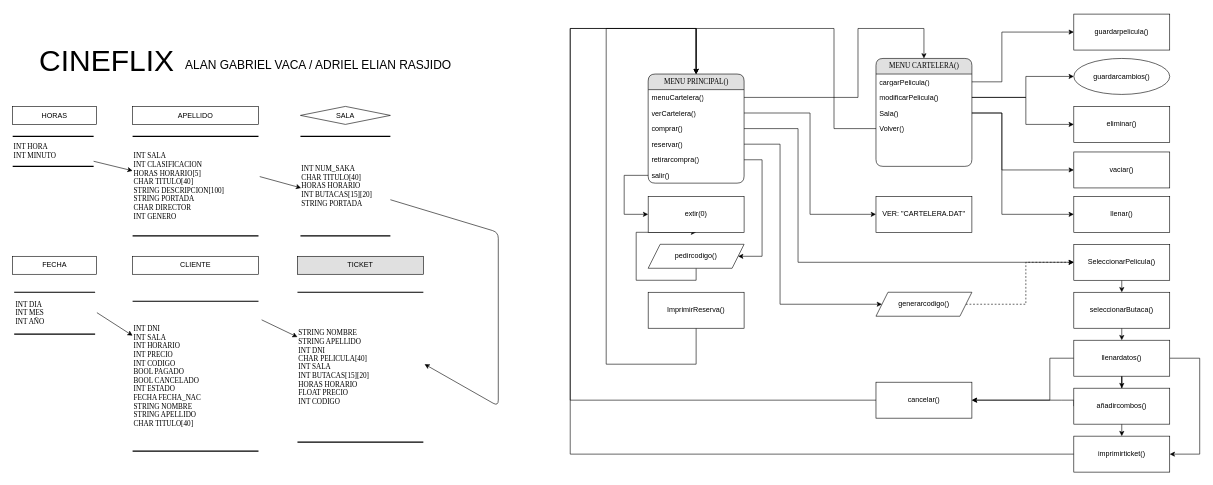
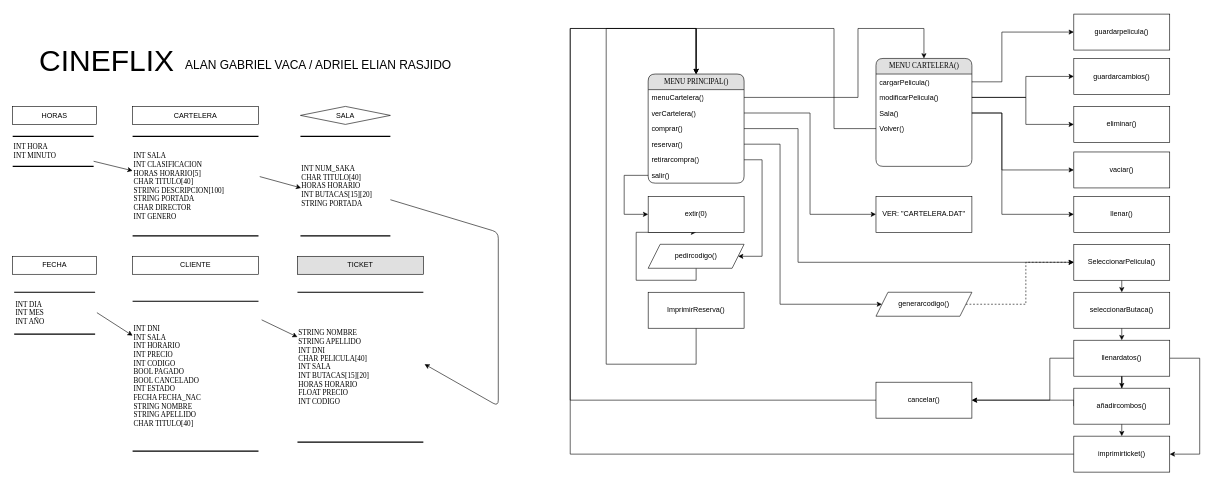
  <mxCell id="0" />
  <mxCell id="1" parent="0" />
  <mxCell id="2" value="INT HORA&lt;br&gt;INT MINUTO" style="html=1;rounded=0;shadow=0;comic=0;labelBackgroundColor=none;strokeWidth=2;fontFamily=Verdana;fontSize=12;align=left;shape=mxgraph.ios7ui.horLines;" parent="1" vertex="1"><mxGeometry x="20" y="224" width="135" height="50" as="geometry" /></mxCell>
  <mxCell id="3" value="INT NUM_SAKA&lt;br&gt;CHAR TITULO[40]&lt;br&gt;HORAS HORARIO&lt;br&gt;INT BUTACAS[15][20]&lt;br&gt;STRING PORTADA" style="html=1;rounded=0;shadow=0;comic=0;labelBackgroundColor=none;strokeWidth=2;fontFamily=Verdana;fontSize=12;align=left;shape=mxgraph.ios7ui.horLines;" vertex="1" parent="1"><mxGeometry x="500" y="224" width="150" height="166" as="geometry" /></mxCell>
  <mxCell id="4" value="INT SALA&lt;br&gt;INT CLASIFICACION&lt;br&gt;HORAS HORARIO[5]&lt;br&gt;CHAR TITULO[40]&lt;br&gt;STRING DESCRIPCION[100]&lt;br&gt;STRING PORTADA&lt;br&gt;CHAR DIRECTOR&lt;br&gt;INT GENERO" style="html=1;rounded=0;shadow=0;comic=0;labelBackgroundColor=none;strokeWidth=2;fontFamily=Verdana;fontSize=12;align=left;shape=mxgraph.ios7ui.horLines;" vertex="1" parent="1"><mxGeometry x="220" y="224" width="210" height="166" as="geometry" /></mxCell>
  <mxCell id="5" value="" style="endArrow=classic;html=1;" edge="1" parent="1" source="2" target="4"><mxGeometry width="50" height="50" relative="1" as="geometry"><mxPoint x="650" y="424" as="sourcePoint" /><mxPoint x="700" y="374" as="targetPoint" /></mxGeometry></mxCell>
  <mxCell id="6" value="" style="endArrow=classic;html=1;exitX=1.01;exitY=0.404;exitDx=0;exitDy=0;exitPerimeter=0;entryX=0.007;entryY=0.518;entryDx=0;entryDy=0;entryPerimeter=0;" edge="1" parent="1" source="4" target="3"><mxGeometry width="50" height="50" relative="1" as="geometry"><mxPoint x="650" y="424" as="sourcePoint" /><mxPoint x="700" y="374" as="targetPoint" /></mxGeometry></mxCell>
  <mxCell id="7" value="INT DNI&lt;br&gt;INT SALA&lt;br&gt;INT HORARIO&lt;br&gt;INT PRECIO&lt;br&gt;INT CODIGO&lt;br&gt;BOOL PAGADO&lt;br&gt;BOOL CANCELADO&lt;br&gt;INT ESTADO&lt;br&gt;FECHA FECHA_NAC&lt;br&gt;STRING NOMBRE&lt;br&gt;STRING APELLIDO&lt;br&gt;CHAR TITULO[40]" style="html=1;rounded=0;shadow=0;comic=0;labelBackgroundColor=none;strokeWidth=2;fontFamily=Verdana;fontSize=12;align=left;shape=mxgraph.ios7ui.horLines;" vertex="1" parent="1"><mxGeometry x="220" y="499" width="210" height="250" as="geometry" /></mxCell>
  <mxCell id="8" value="INT DIA&lt;br&gt;INT MES&lt;br&gt;INT AÑO" style="html=1;rounded=0;shadow=0;comic=0;labelBackgroundColor=none;strokeWidth=2;fontFamily=Verdana;fontSize=12;align=left;shape=mxgraph.ios7ui.horLines;" vertex="1" parent="1"><mxGeometry x="22.5" y="484" width="135" height="70" as="geometry" /></mxCell>
  <mxCell id="9" value="" style="endArrow=classic;html=1;exitX=1.022;exitY=0.486;exitDx=0;exitDy=0;exitPerimeter=0;" edge="1" parent="1" source="8" target="7"><mxGeometry width="50" height="50" relative="1" as="geometry"><mxPoint x="160" y="464" as="sourcePoint" /><mxPoint x="700" y="334" as="targetPoint" /></mxGeometry></mxCell>
  <mxCell id="10" value="MENU PRINCIPAL()" style="swimlane;html=1;fontStyle=0;childLayout=stackLayout;horizontal=1;startSize=26;fillColor=#e0e0e0;horizontalStack=0;resizeParent=1;resizeLast=0;collapsible=1;marginBottom=0;swimlaneFillColor=#ffffff;align=center;rounded=1;shadow=0;comic=0;labelBackgroundColor=none;strokeWidth=1;fontFamily=Verdana;fontSize=12" vertex="1" parent="1"><mxGeometry x="1080" y="120" width="160" height="182" as="geometry" /></mxCell>
  <mxCell id="11" value="menuCartelera()" style="text;html=1;strokeColor=none;fillColor=none;spacingLeft=4;spacingRight=4;whiteSpace=wrap;overflow=hidden;rotatable=0;points=[[0,0.5],[1,0.5]];portConstraint=eastwest;" vertex="1" parent="10"><mxGeometry y="26" width="160" height="26" as="geometry" /></mxCell>
  <mxCell id="12" value="verCartelera()" style="text;html=1;strokeColor=none;fillColor=none;spacingLeft=4;spacingRight=4;whiteSpace=wrap;overflow=hidden;rotatable=0;points=[[0,0.5],[1,0.5]];portConstraint=eastwest;" vertex="1" parent="10"><mxGeometry y="52" width="160" height="26" as="geometry" /></mxCell>
  <mxCell id="13" value="comprar()" style="text;html=1;strokeColor=none;fillColor=none;spacingLeft=4;spacingRight=4;whiteSpace=wrap;overflow=hidden;rotatable=0;points=[[0,0.5],[1,0.5]];portConstraint=eastwest;" vertex="1" parent="10"><mxGeometry y="78" width="160" height="26" as="geometry" /></mxCell>
  <mxCell id="14" value="reservar()" style="text;html=1;strokeColor=none;fillColor=none;spacingLeft=4;spacingRight=4;whiteSpace=wrap;overflow=hidden;rotatable=0;points=[[0,0.5],[1,0.5]];portConstraint=eastwest;" vertex="1" parent="10"><mxGeometry y="104" width="160" height="26" as="geometry" /></mxCell>
  <mxCell id="15" value="retirarcompra()" style="text;html=1;strokeColor=none;fillColor=none;spacingLeft=4;spacingRight=4;whiteSpace=wrap;overflow=hidden;rotatable=0;points=[[0,0.5],[1,0.5]];portConstraint=eastwest;" vertex="1" parent="10"><mxGeometry y="130" width="160" height="26" as="geometry" /></mxCell>
  <mxCell id="16" value="salir()" style="text;html=1;strokeColor=none;fillColor=none;spacingLeft=4;spacingRight=4;whiteSpace=wrap;overflow=hidden;rotatable=0;points=[[0,0.5],[1,0.5]];portConstraint=eastwest;" vertex="1" parent="10"><mxGeometry y="156" width="160" height="26" as="geometry" /></mxCell>
  <mxCell id="17" value="HORAS" style="rounded=0;whiteSpace=wrap;html=1;" vertex="1" parent="1"><mxGeometry x="20" y="174" width="140" height="30" as="geometry" /></mxCell>
- <mxCell id="18" value="APELLIDO" style="rounded=0;whiteSpace=wrap;html=1;" vertex="1" parent="1"><mxGeometry x="220" y="174" width="210" height="30" as="geometry" /></mxCell>
+ <mxCell id="18" value="CARTELERA" style="rounded=0;whiteSpace=wrap;html=1;" vertex="1" parent="1"><mxGeometry x="220" y="174" width="210" height="30" as="geometry" /></mxCell>
  <mxCell id="19" value="SALA" style="rhombus;whiteSpace=wrap;html=1;" vertex="1" parent="1"><mxGeometry x="500" y="174" width="150" height="30" as="geometry" /></mxCell>
  <mxCell id="20" value="FECHA" style="rounded=0;whiteSpace=wrap;html=1;" vertex="1" parent="1"><mxGeometry x="20" y="424" width="140" height="30" as="geometry" /></mxCell>
  <mxCell id="21" value="CLIENTE" style="rounded=0;whiteSpace=wrap;html=1;" vertex="1" parent="1"><mxGeometry x="220" y="424" width="210" height="30" as="geometry" /></mxCell>
  <mxCell id="22" value="MENU CARTELERA()" style="swimlane;html=1;fontStyle=0;childLayout=stackLayout;horizontal=1;startSize=26;fillColor=#e0e0e0;horizontalStack=0;resizeParent=1;resizeLast=0;collapsible=1;marginBottom=0;swimlaneFillColor=#ffffff;align=center;rounded=1;shadow=0;comic=0;labelBackgroundColor=none;strokeWidth=1;fontFamily=Verdana;fontSize=12" vertex="1" parent="1"><mxGeometry x="1460" y="94" width="160" height="180" as="geometry" /></mxCell>
  <mxCell id="23" value="cargarPelicula()" style="text;html=1;strokeColor=none;fillColor=none;spacingLeft=4;spacingRight=4;whiteSpace=wrap;overflow=hidden;rotatable=0;points=[[0,0.5],[1,0.5]];portConstraint=eastwest;" vertex="1" parent="22"><mxGeometry y="26" width="160" height="26" as="geometry" /></mxCell>
  <mxCell id="24" value="modificarPelicula()" style="text;html=1;strokeColor=none;fillColor=none;spacingLeft=4;spacingRight=4;whiteSpace=wrap;overflow=hidden;rotatable=0;points=[[0,0.5],[1,0.5]];portConstraint=eastwest;" vertex="1" parent="22"><mxGeometry y="52" width="160" height="26" as="geometry" /></mxCell>
  <mxCell id="25" value="Sala()" style="text;html=1;strokeColor=none;fillColor=none;spacingLeft=4;spacingRight=4;whiteSpace=wrap;overflow=hidden;rotatable=0;points=[[0,0.5],[1,0.5]];portConstraint=eastwest;" vertex="1" parent="22"><mxGeometry y="78" width="160" height="26" as="geometry" /></mxCell>
  <mxCell id="26" value="Volver()" style="text;html=1;strokeColor=none;fillColor=none;spacingLeft=4;spacingRight=4;whiteSpace=wrap;overflow=hidden;rotatable=0;points=[[0,0.5],[1,0.5]];portConstraint=eastwest;" vertex="1" parent="22"><mxGeometry y="104" width="160" height="26" as="geometry" /></mxCell>
  <mxCell id="27" style="edgeStyle=orthogonalEdgeStyle;rounded=0;orthogonalLoop=1;jettySize=auto;html=1;exitX=0;exitY=0.5;exitDx=0;exitDy=0;entryX=0.5;entryY=0;entryDx=0;entryDy=0;" edge="1" parent="1" source="26" target="10"><mxGeometry relative="1" as="geometry"><Array as="points"><mxPoint x="1390" y="211" /><mxPoint x="1390" y="44" /><mxPoint x="1160" y="44" /></Array></mxGeometry></mxCell>
  <mxCell id="28" style="edgeStyle=orthogonalEdgeStyle;rounded=0;orthogonalLoop=1;jettySize=auto;html=1;exitX=1;exitY=0.5;exitDx=0;exitDy=0;entryX=0.5;entryY=0;entryDx=0;entryDy=0;" edge="1" parent="1" source="11" target="22"><mxGeometry relative="1" as="geometry"><Array as="points"><mxPoint x="1430" y="159" /><mxPoint x="1430" y="44" /><mxPoint x="1540" y="44" /></Array></mxGeometry></mxCell>
  <mxCell id="29" style="edgeStyle=orthogonalEdgeStyle;rounded=0;orthogonalLoop=1;jettySize=auto;html=1;exitX=1;exitY=0.5;exitDx=0;exitDy=0;entryX=0;entryY=0.5;entryDx=0;entryDy=0;" edge="1" parent="1" source="23" target="58"><mxGeometry relative="1" as="geometry"><mxPoint x="1780" y="67" as="targetPoint" /><Array as="points"><mxPoint x="1670" y="133" /><mxPoint x="1670" y="50" /></Array></mxGeometry></mxCell>
  <mxCell id="30" style="edgeStyle=orthogonalEdgeStyle;rounded=0;orthogonalLoop=1;jettySize=auto;html=1;exitX=1;exitY=0.5;exitDx=0;exitDy=0;entryX=0;entryY=0.5;entryDx=0;entryDy=0;" edge="1" parent="1" source="12" target="37"><mxGeometry relative="1" as="geometry"><mxPoint x="1380" y="323" as="targetPoint" /><Array as="points"><mxPoint x="1350" y="185" /><mxPoint x="1350" y="354" /></Array></mxGeometry></mxCell>
  <mxCell id="31" style="edgeStyle=orthogonalEdgeStyle;rounded=0;orthogonalLoop=1;jettySize=auto;html=1;exitX=1;exitY=0.5;exitDx=0;exitDy=0;entryX=0;entryY=0.5;entryDx=0;entryDy=0;dashed=1;" edge="1" parent="1" source="32" target="39"><mxGeometry relative="1" as="geometry"><Array as="points"><mxPoint x="1710" y="504" /><mxPoint x="1710" y="434" /></Array></mxGeometry></mxCell>
  <mxCell id="32" value="generarcodigo()" style="shape=parallelogram;perimeter=parallelogramPerimeter;whiteSpace=wrap;html=1;fixedSize=1;" vertex="1" parent="1"><mxGeometry x="1460" y="484" width="160" height="40" as="geometry" /></mxCell>
  <mxCell id="33" style="edgeStyle=orthogonalEdgeStyle;rounded=0;orthogonalLoop=1;jettySize=auto;html=1;exitX=0.5;exitY=1;exitDx=0;exitDy=0;" edge="1" parent="1" source="34" target="56"><mxGeometry relative="1" as="geometry" /></mxCell>
  <mxCell id="34" value="pedircodigo()" style="shape=parallelogram;perimeter=parallelogramPerimeter;whiteSpace=wrap;html=1;fixedSize=1;" vertex="1" parent="1"><mxGeometry x="1080" y="404" width="160" height="40" as="geometry" /></mxCell>
  <mxCell id="35" style="edgeStyle=orthogonalEdgeStyle;rounded=0;orthogonalLoop=1;jettySize=auto;html=1;exitX=1;exitY=0.5;exitDx=0;exitDy=0;entryX=0;entryY=0.5;entryDx=0;entryDy=0;" edge="1" parent="1" source="13" target="39"><mxGeometry relative="1" as="geometry"><mxPoint x="1870" y="394" as="targetPoint" /><Array as="points"><mxPoint x="1330" y="211" /><mxPoint x="1330" y="434" /></Array></mxGeometry></mxCell>
  <mxCell id="36" style="edgeStyle=orthogonalEdgeStyle;rounded=0;orthogonalLoop=1;jettySize=auto;html=1;exitX=1;exitY=0.5;exitDx=0;exitDy=0;entryX=0;entryY=0.5;entryDx=0;entryDy=0;" edge="1" parent="1" source="14" target="32"><mxGeometry relative="1" as="geometry"><Array as="points"><mxPoint x="1300" y="237" /><mxPoint x="1300" y="504" /></Array></mxGeometry></mxCell>
  <mxCell id="37" value="VER: &quot;CARTELERA.DAT&quot;" style="rounded=0;whiteSpace=wrap;html=1;" vertex="1" parent="1"><mxGeometry x="1460" y="324" width="160" height="60" as="geometry" /></mxCell>
  <mxCell id="38" style="edgeStyle=orthogonalEdgeStyle;rounded=0;orthogonalLoop=1;jettySize=auto;html=1;exitX=0.5;exitY=1;exitDx=0;exitDy=0;entryX=0.5;entryY=0;entryDx=0;entryDy=0;" edge="1" parent="1" source="39" target="52"><mxGeometry relative="1" as="geometry" /></mxCell>
  <mxCell id="39" value="SeleccionarPelicula()" style="rounded=0;whiteSpace=wrap;html=1;" vertex="1" parent="1"><mxGeometry x="1790" y="404" width="160" height="60" as="geometry" /></mxCell>
  <mxCell id="40" style="edgeStyle=orthogonalEdgeStyle;rounded=0;orthogonalLoop=1;jettySize=auto;html=1;exitX=0;exitY=0.5;exitDx=0;exitDy=0;entryX=1;entryY=0.5;entryDx=0;entryDy=0;" edge="1" parent="1" source="43" target="45"><mxGeometry relative="1" as="geometry"><Array as="points"><mxPoint x="1750" y="594" /><mxPoint x="1750" y="664" /></Array></mxGeometry></mxCell>
  <mxCell id="41" style="edgeStyle=orthogonalEdgeStyle;rounded=0;orthogonalLoop=1;jettySize=auto;html=1;exitX=0.5;exitY=1;exitDx=0;exitDy=0;" edge="1" parent="1" source="43" target="48"><mxGeometry relative="1" as="geometry" /></mxCell>
  <mxCell id="42" style="edgeStyle=orthogonalEdgeStyle;rounded=0;orthogonalLoop=1;jettySize=auto;html=1;exitX=1;exitY=0.5;exitDx=0;exitDy=0;entryX=1;entryY=0.5;entryDx=0;entryDy=0;" edge="1" parent="1" source="43" target="50"><mxGeometry relative="1" as="geometry"><Array as="points"><mxPoint x="2000" y="594" /><mxPoint x="2000" y="754" /></Array></mxGeometry></mxCell>
  <mxCell id="43" value="llenardatos()" style="rounded=0;whiteSpace=wrap;html=1;" vertex="1" parent="1"><mxGeometry x="1790" y="564" width="160" height="60" as="geometry" /></mxCell>
  <mxCell id="44" style="edgeStyle=orthogonalEdgeStyle;rounded=0;orthogonalLoop=1;jettySize=auto;html=1;exitX=0;exitY=0.5;exitDx=0;exitDy=0;entryX=0.5;entryY=0;entryDx=0;entryDy=0;" edge="1" parent="1" source="45" target="10"><mxGeometry relative="1" as="geometry"><Array as="points"><mxPoint x="950" y="664" /><mxPoint x="950" y="44" /><mxPoint x="1160" y="44" /></Array></mxGeometry></mxCell>
  <mxCell id="45" value="cancelar()" style="rounded=0;whiteSpace=wrap;html=1;" vertex="1" parent="1"><mxGeometry x="1460" y="634" width="160" height="60" as="geometry" /></mxCell>
  <mxCell id="46" style="edgeStyle=orthogonalEdgeStyle;rounded=0;orthogonalLoop=1;jettySize=auto;html=1;exitX=0.5;exitY=1;exitDx=0;exitDy=0;entryX=0.5;entryY=0;entryDx=0;entryDy=0;" edge="1" parent="1" source="48" target="50"><mxGeometry relative="1" as="geometry" /></mxCell>
  <mxCell id="47" style="edgeStyle=orthogonalEdgeStyle;rounded=0;orthogonalLoop=1;jettySize=auto;html=1;exitX=0;exitY=0.5;exitDx=0;exitDy=0;entryX=1;entryY=0.5;entryDx=0;entryDy=0;" edge="1" parent="1" source="48" target="45"><mxGeometry relative="1" as="geometry"><Array as="points"><mxPoint x="1770" y="664" /><mxPoint x="1770" y="664" /></Array></mxGeometry></mxCell>
  <mxCell id="48" value="añadircombos()" style="rounded=0;whiteSpace=wrap;html=1;" vertex="1" parent="1"><mxGeometry x="1790" y="644" width="160" height="60" as="geometry" /></mxCell>
  <mxCell id="49" style="edgeStyle=orthogonalEdgeStyle;rounded=0;orthogonalLoop=1;jettySize=auto;html=1;exitX=0;exitY=0.5;exitDx=0;exitDy=0;entryX=0.5;entryY=0;entryDx=0;entryDy=0;" edge="1" parent="1" source="50" target="10"><mxGeometry relative="1" as="geometry"><Array as="points"><mxPoint x="950" y="754" /><mxPoint x="950" y="44" /><mxPoint x="1160" y="44" /></Array></mxGeometry></mxCell>
  <mxCell id="50" value="imprimirticket()" style="rounded=0;whiteSpace=wrap;html=1;" vertex="1" parent="1"><mxGeometry x="1790" y="724" width="160" height="60" as="geometry" /></mxCell>
  <mxCell id="51" style="edgeStyle=orthogonalEdgeStyle;rounded=0;orthogonalLoop=1;jettySize=auto;html=1;exitX=0.5;exitY=1;exitDx=0;exitDy=0;entryX=0.5;entryY=0;entryDx=0;entryDy=0;" edge="1" parent="1" source="52" target="43"><mxGeometry relative="1" as="geometry" /></mxCell>
  <mxCell id="52" value="seleccionarButaca()" style="rounded=0;whiteSpace=wrap;html=1;" vertex="1" parent="1"><mxGeometry x="1790" y="484" width="160" height="60" as="geometry" /></mxCell>
  <mxCell id="53" style="edgeStyle=orthogonalEdgeStyle;rounded=0;orthogonalLoop=1;jettySize=auto;html=1;exitX=1;exitY=0.5;exitDx=0;exitDy=0;entryX=1;entryY=0.5;entryDx=0;entryDy=0;" edge="1" parent="1" source="15" target="34"><mxGeometry relative="1" as="geometry"><mxPoint x="1470" y="564" as="targetPoint" /><Array as="points"><mxPoint x="1270" y="263" /><mxPoint x="1270" y="424" /></Array></mxGeometry></mxCell>
  <mxCell id="54" style="edgeStyle=orthogonalEdgeStyle;rounded=0;orthogonalLoop=1;jettySize=auto;html=1;exitX=0.5;exitY=1;exitDx=0;exitDy=0;entryX=0.5;entryY=0;entryDx=0;entryDy=0;" edge="1" parent="1" source="55" target="10"><mxGeometry relative="1" as="geometry"><mxPoint x="1160.294" y="114" as="targetPoint" /><Array as="points"><mxPoint x="1160" y="604" /><mxPoint x="1010" y="604" /><mxPoint x="1010" y="44" /><mxPoint x="1160" y="44" /></Array></mxGeometry></mxCell>
  <mxCell id="55" value="ImprimirReserva()" style="rounded=0;whiteSpace=wrap;html=1;" vertex="1" parent="1"><mxGeometry x="1080" y="484" width="160" height="60" as="geometry" /></mxCell>
  <mxCell id="56" value="extir(0)" style="rounded=0;whiteSpace=wrap;html=1;" vertex="1" parent="1"><mxGeometry x="1080" y="324" width="160" height="60" as="geometry" /></mxCell>
  <mxCell id="57" style="edgeStyle=orthogonalEdgeStyle;rounded=0;orthogonalLoop=1;jettySize=auto;html=1;exitX=0;exitY=0.5;exitDx=0;exitDy=0;entryX=0;entryY=0.5;entryDx=0;entryDy=0;" edge="1" parent="1" source="16" target="56"><mxGeometry relative="1" as="geometry"><Array as="points"><mxPoint x="1040" y="289" /><mxPoint x="1040" y="354" /></Array></mxGeometry></mxCell>
  <mxCell id="58" value="guardarpelicula()" style="rounded=0;whiteSpace=wrap;html=1;" vertex="1" parent="1"><mxGeometry x="1790" y="20" width="160" height="60" as="geometry" /></mxCell>
- <mxCell id="59" value="guardarcambios()" style="ellipse;whiteSpace=wrap;html=1;" vertex="1" parent="1"><mxGeometry x="1790" y="94" width="160" height="60" as="geometry" /></mxCell>
+ <mxCell id="59" value="guardarcambios()" style="rounded=0;whiteSpace=wrap;html=1;" vertex="1" parent="1"><mxGeometry x="1790" y="94" width="160" height="60" as="geometry" /></mxCell>
  <mxCell id="60" value="eliminar()" style="rounded=0;whiteSpace=wrap;html=1;" vertex="1" parent="1"><mxGeometry x="1790" y="174" width="160" height="60" as="geometry" /></mxCell>
  <mxCell id="61" value="vaciar()" style="rounded=0;whiteSpace=wrap;html=1;" vertex="1" parent="1"><mxGeometry x="1790" y="250" width="160" height="60" as="geometry" /></mxCell>
  <mxCell id="62" value="llenar()" style="rounded=0;whiteSpace=wrap;html=1;" vertex="1" parent="1"><mxGeometry x="1790" y="324" width="160" height="60" as="geometry" /></mxCell>
  <mxCell id="63" style="edgeStyle=orthogonalEdgeStyle;rounded=0;orthogonalLoop=1;jettySize=auto;html=1;exitX=1;exitY=0.5;exitDx=0;exitDy=0;entryX=0;entryY=0.5;entryDx=0;entryDy=0;" edge="1" parent="1" source="24" target="60"><mxGeometry relative="1" as="geometry"><Array as="points"><mxPoint x="1710" y="159" /><mxPoint x="1710" y="204" /></Array></mxGeometry></mxCell>
  <mxCell id="64" style="edgeStyle=orthogonalEdgeStyle;rounded=0;orthogonalLoop=1;jettySize=auto;html=1;exitX=1;exitY=0.5;exitDx=0;exitDy=0;entryX=0;entryY=0.5;entryDx=0;entryDy=0;" edge="1" parent="1" source="24" target="59"><mxGeometry relative="1" as="geometry"><Array as="points"><mxPoint x="1710" y="159" /><mxPoint x="1710" y="124" /></Array></mxGeometry></mxCell>
  <mxCell id="65" style="edgeStyle=orthogonalEdgeStyle;rounded=0;orthogonalLoop=1;jettySize=auto;html=1;exitX=1;exitY=0.5;exitDx=0;exitDy=0;entryX=0;entryY=0.5;entryDx=0;entryDy=0;" edge="1" parent="1" source="25" target="61"><mxGeometry relative="1" as="geometry"><Array as="points"><mxPoint x="1670" y="185" /><mxPoint x="1670" y="280" /></Array></mxGeometry></mxCell>
  <mxCell id="66" style="edgeStyle=orthogonalEdgeStyle;rounded=0;orthogonalLoop=1;jettySize=auto;html=1;exitX=1;exitY=0.5;exitDx=0;exitDy=0;entryX=0;entryY=0.5;entryDx=0;entryDy=0;" edge="1" parent="1" source="25" target="62"><mxGeometry relative="1" as="geometry"><Array as="points"><mxPoint x="1670" y="185" /><mxPoint x="1670" y="354" /></Array></mxGeometry></mxCell>
  <mxCell id="67" value="TICKET" style="rounded=0;whiteSpace=wrap;html=1;fillColor=#e0e0e0;" vertex="1" parent="1"><mxGeometry x="495" y="424" width="210" height="30" as="geometry" /></mxCell>
  <mxCell id="68" value="STRING NOMBRE&lt;br&gt;STRING APELLIDO&lt;br&gt;INT DNI&lt;br&gt;CHAR PELICULA[40]&lt;br&gt;INT SALA&lt;br&gt;INT BUTACAS[15][20]&lt;br&gt;HORAS HORARIO&lt;br&gt;FLOAT PRECIO&lt;br&gt;INT CODIGO" style="html=1;rounded=0;shadow=0;comic=0;labelBackgroundColor=none;strokeWidth=2;fontFamily=Verdana;fontSize=12;align=left;shape=mxgraph.ios7ui.horLines;" vertex="1" parent="1"><mxGeometry x="495" y="484" width="210" height="250" as="geometry" /></mxCell>
  <mxCell id="69" value="" style="endArrow=classic;html=1;exitX=1.025;exitY=0.124;exitDx=0;exitDy=0;exitPerimeter=0;" edge="1" parent="1" source="7" target="68"><mxGeometry width="50" height="50" relative="1" as="geometry"><mxPoint x="435" y="654" as="sourcePoint" /><mxPoint x="815" y="514" as="targetPoint" /></mxGeometry></mxCell>
  <mxCell id="70" value="" style="endArrow=classic;html=1;" edge="1" parent="1" source="3"><mxGeometry width="50" height="50" relative="1" as="geometry"><mxPoint x="765" y="564" as="sourcePoint" /><mxPoint x="707" y="604" as="targetPoint" /><Array as="points"><mxPoint x="830" y="384" /><mxPoint x="830" y="674" /></Array></mxGeometry></mxCell>
  <mxCell id="71" value="&lt;p style=&quot;line-height: 200% ; font-size: 50px&quot;&gt;CINEFLIX&lt;/p&gt;" style="text;html=1;strokeColor=none;fillColor=none;align=center;verticalAlign=middle;whiteSpace=wrap;rounded=0;" vertex="1" parent="1"><mxGeometry x="22.5" y="74" width="307.5" height="46" as="geometry" /></mxCell>
  <mxCell id="72" value="&lt;font style=&quot;font-size: 20px&quot;&gt;ALAN GABRIEL VACA / ADRIEL ELIAN RASJIDO&lt;/font&gt;" style="text;html=1;strokeColor=none;fillColor=none;align=center;verticalAlign=middle;whiteSpace=wrap;rounded=0;" vertex="1" parent="1"><mxGeometry x="270" y="94" width="520" height="20" as="geometry" /></mxCell>
